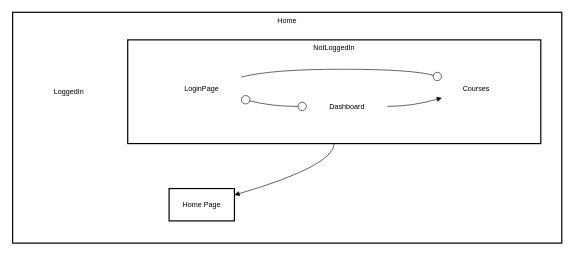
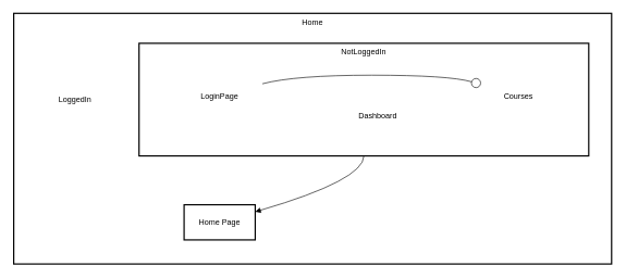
  <mxCell id="0" />
  <mxCell id="1" parent="0" />
  <mxCell id="2" value="Home" style="whiteSpace=wrap;strokeWidth=2;verticalAlign=top;" vertex="1" parent="1"><mxGeometry x="20" y="20" width="916" height="385" as="geometry" /></mxCell>
  <mxCell id="3" value="LoggedIn" style="fillColor=none;strokeColor=none;" vertex="1" parent="2"><mxGeometry x="46" y="112" width="96" height="40" as="geometry" /></mxCell>
  <mxCell id="4" value="Home Page" style="arcSize=40;strokeWidth=2;rounded=0;" vertex="1" parent="2"><mxGeometry x="261" y="294" width="109" height="54" as="geometry" /></mxCell>
  <mxCell id="5" value="NotLoggedIn" style="whiteSpace=wrap;strokeWidth=2;verticalAlign=top;" vertex="1" parent="2"><mxGeometry x="192" y="46" width="689" height="173" as="geometry" /></mxCell>
  <mxCell id="6" value="LoginPage" style="fillColor=none;strokeColor=none;" vertex="1" parent="5"><mxGeometry x="58" y="53" width="131" height="54" as="geometry" /></mxCell>
  <mxCell id="7" value="Dashboard" style="fillColor=none;strokeColor=none;" vertex="1" parent="5"><mxGeometry x="299" y="84" width="134" height="54" as="geometry" /></mxCell>
  <mxCell id="8" value="Courses" style="fillColor=none;strokeColor=none;" vertex="1" parent="5"><mxGeometry x="524" y="53" width="115" height="54" as="geometry" /></mxCell>
- <mxCell id="9" value="" style="curved=1;startArrow=circle;startFill=0;endArrow=circle;endFill=0;exitX=1;exitY=0.83;entryX=0;entryY=0.5;" edge="1" parent="5" source="6" target="7"><mxGeometry relative="1" as="geometry"><Array as="points"><mxPoint x="239" y="111" /></Array></mxGeometry></mxCell>
  <mxCell id="10" value="" style="curved=1;startArrow=none;endArrow=circle;endFill=0;exitX=1;exitY=0.17;entryX=0;entryY=0.19;" edge="1" parent="5" source="6" target="8"><mxGeometry relative="1" as="geometry"><Array as="points"><mxPoint x="239" y="49" /><mxPoint x="474" y="49" /></Array></mxGeometry></mxCell>
- <mxCell id="11" value="" style="curved=1;startArrow=none;endArrow=block;exitX=1.01;exitY=0.5;entryX=0;entryY=0.81;" edge="1" parent="5" source="7" target="8"><mxGeometry relative="1" as="geometry"><Array as="points"><mxPoint x="474" y="111" /></Array></mxGeometry></mxCell>
  <mxCell id="12" value="" style="curved=1;startArrow=none;endArrow=block;exitX=0.5;exitY=1;entryX=1;entryY=0.2;" edge="1" parent="2" source="5" target="4"><mxGeometry relative="1" as="geometry"><Array as="points"><mxPoint x="536" y="256" /></Array></mxGeometry></mxCell>
